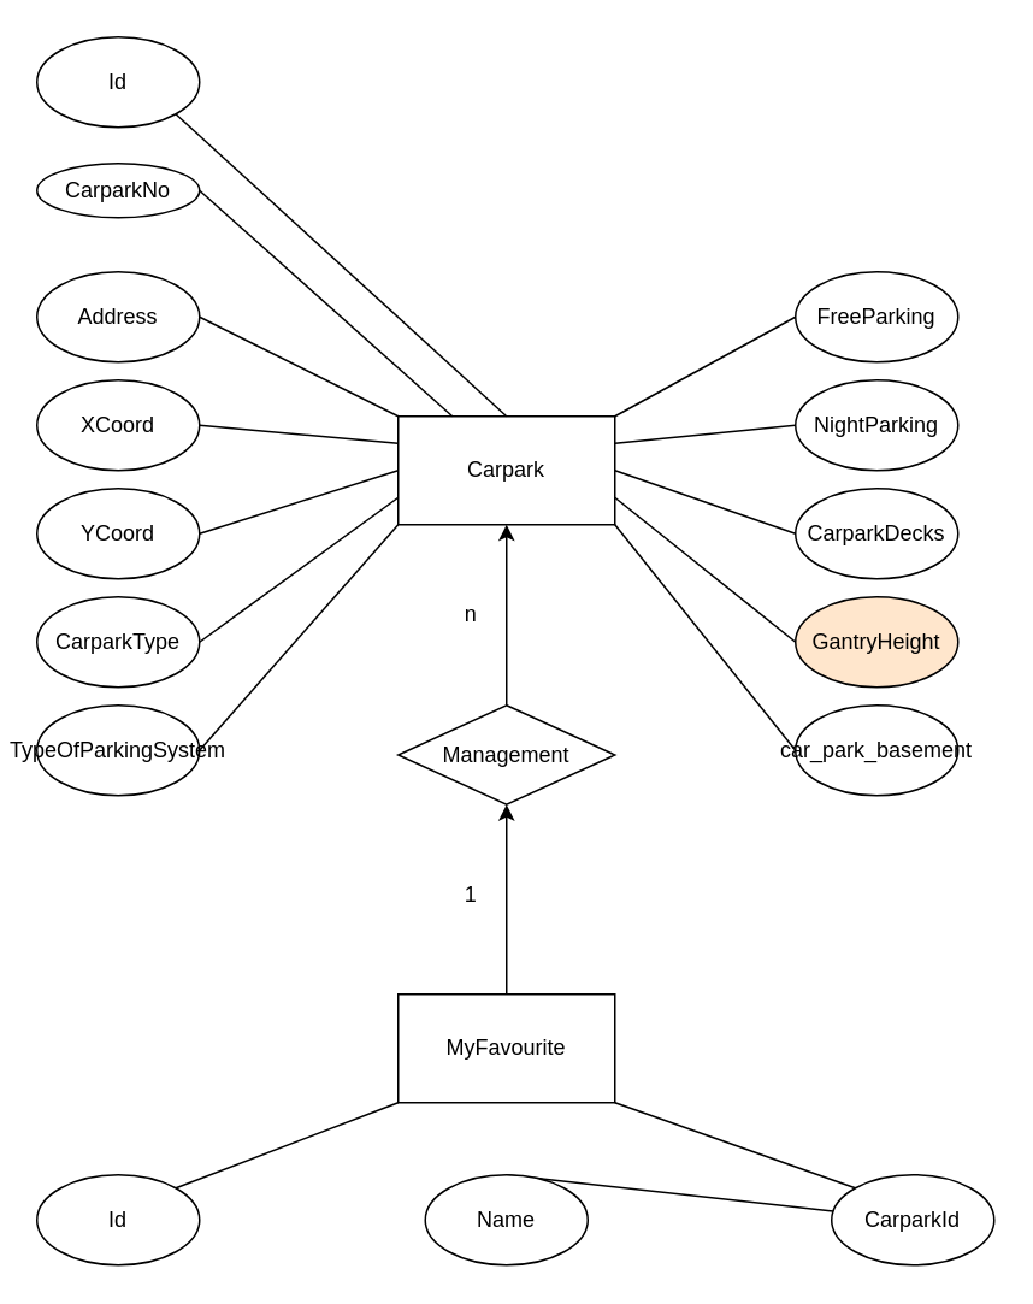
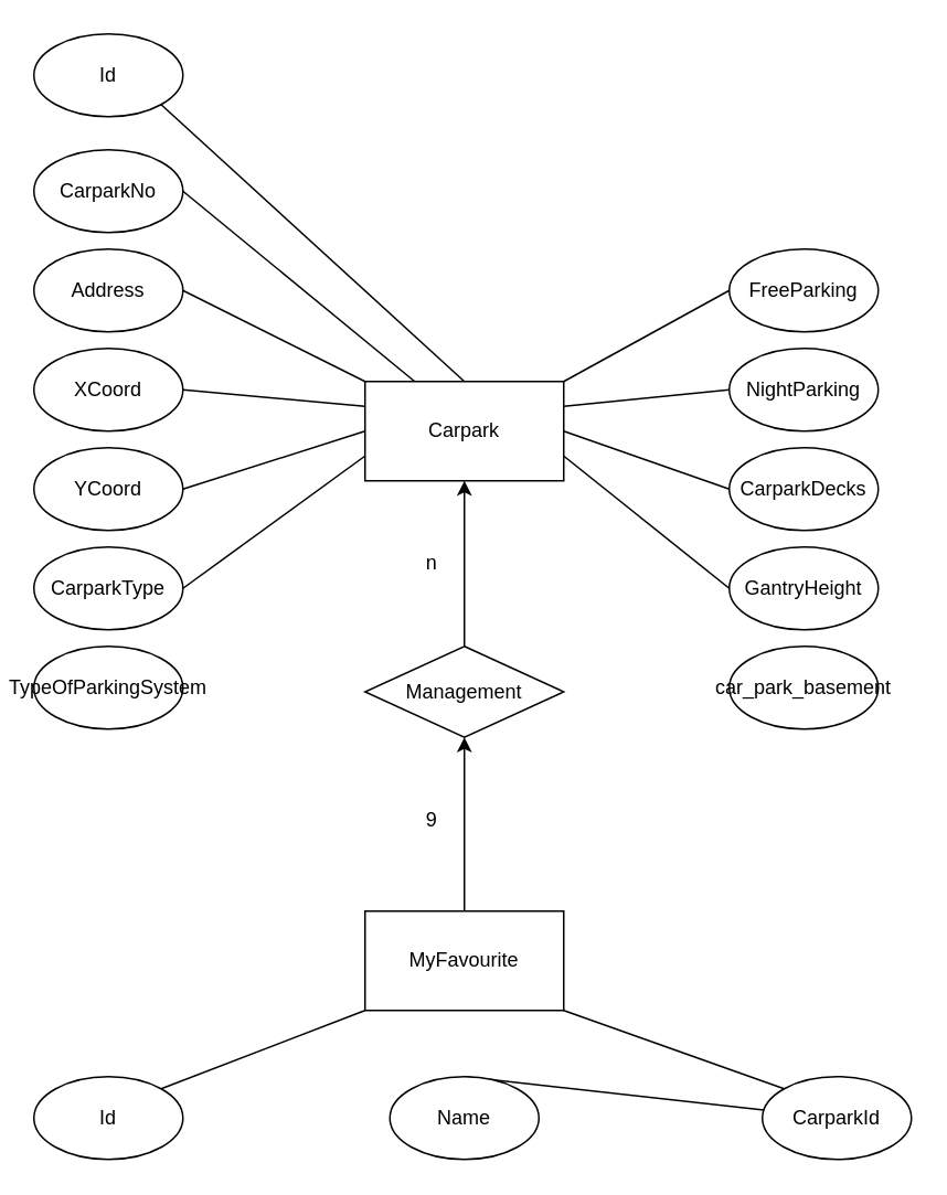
  <mxCell id="0" />
  <mxCell id="1" parent="0" />
  <mxCell id="2" value="Carpark" style="rounded=0;whiteSpace=wrap;html=1;" parent="1" vertex="1"><mxGeometry x="220" y="230" width="120" height="60" as="geometry" /></mxCell>
- <mxCell id="3" value="CarparkNo" style="ellipse;whiteSpace=wrap;html=1;" parent="1" vertex="1"><mxGeometry x="20" y="90" width="90" height="30" as="geometry" /></mxCell>
+ <mxCell id="3" value="CarparkNo" style="ellipse;whiteSpace=wrap;html=1;" parent="1" vertex="1"><mxGeometry x="20" y="90" width="90" height="50" as="geometry" /></mxCell>
  <mxCell id="4" value="YCoord" style="ellipse;whiteSpace=wrap;html=1;" parent="1" vertex="1"><mxGeometry x="20" y="270" width="90" height="50" as="geometry" /></mxCell>
  <mxCell id="5" value="Address" style="ellipse;whiteSpace=wrap;html=1;" parent="1" vertex="1"><mxGeometry x="20" y="150" width="90" height="50" as="geometry" /></mxCell>
  <mxCell id="6" value="XCoord" style="ellipse;whiteSpace=wrap;html=1;" parent="1" vertex="1"><mxGeometry x="20" y="210" width="90" height="50" as="geometry" /></mxCell>
- <mxCell id="7" value="GantryHeight" style="ellipse;whiteSpace=wrap;html=1;fillColor=#ffe6cc;" parent="1" vertex="1"><mxGeometry x="440" y="330" width="90" height="50" as="geometry" /></mxCell>
+ <mxCell id="7" value="GantryHeight" style="ellipse;whiteSpace=wrap;html=1;" parent="1" vertex="1"><mxGeometry x="440" y="330" width="90" height="50" as="geometry" /></mxCell>
  <mxCell id="8" value="TypeOfParkingSystem" style="ellipse;whiteSpace=wrap;html=1;" parent="1" vertex="1"><mxGeometry x="20" y="390" width="90" height="50" as="geometry" /></mxCell>
  <mxCell id="9" value="CarparkType" style="ellipse;whiteSpace=wrap;html=1;" parent="1" vertex="1"><mxGeometry x="20" y="330" width="90" height="50" as="geometry" /></mxCell>
  <mxCell id="10" value="NightParking" style="ellipse;whiteSpace=wrap;html=1;" parent="1" vertex="1"><mxGeometry x="440" y="210" width="90" height="50" as="geometry" /></mxCell>
  <mxCell id="11" value="CarparkDecks" style="ellipse;whiteSpace=wrap;html=1;" parent="1" vertex="1"><mxGeometry x="440" y="270" width="90" height="50" as="geometry" /></mxCell>
  <mxCell id="12" value="FreeParking" style="ellipse;whiteSpace=wrap;html=1;" parent="1" vertex="1"><mxGeometry x="440" y="150" width="90" height="50" as="geometry" /></mxCell>
  <mxCell id="13" value="car_park_basement" style="ellipse;whiteSpace=wrap;html=1;" parent="1" vertex="1"><mxGeometry x="440" y="390" width="90" height="50" as="geometry" /></mxCell>
- <mxCell id="14" value="" style="endArrow=none;html=1;entryX=1;entryY=1;entryDx=0;entryDy=0;exitX=0;exitY=0.5;exitDx=0;exitDy=0;" parent="1" source="13" target="2" edge="1"><mxGeometry width="50" height="50" relative="1" as="geometry"><mxPoint x="430" y="410" as="sourcePoint" /><mxPoint x="670" y="280" as="targetPoint" /></mxGeometry></mxCell>
  <mxCell id="15" value="" style="endArrow=none;html=1;entryX=1;entryY=0.5;entryDx=0;entryDy=0;exitX=0;exitY=0;exitDx=0;exitDy=0;" parent="1" source="2" target="5" edge="1"><mxGeometry width="50" height="50" relative="1" as="geometry"><mxPoint x="470" y="350" as="sourcePoint" /><mxPoint x="520" y="300" as="targetPoint" /></mxGeometry></mxCell>
- <mxCell id="16" value="" style="endArrow=none;html=1;exitX=1;exitY=0.5;exitDx=0;exitDy=0;entryX=0;entryY=1;entryDx=0;entryDy=0;" parent="1" source="8" target="2" edge="1"><mxGeometry width="50" height="50" relative="1" as="geometry"><mxPoint x="470" y="350" as="sourcePoint" /><mxPoint x="520" y="300" as="targetPoint" /></mxGeometry></mxCell>
  <mxCell id="17" value="" style="endArrow=none;html=1;exitX=1;exitY=0.5;exitDx=0;exitDy=0;entryX=0;entryY=0.75;entryDx=0;entryDy=0;" parent="1" source="9" target="2" edge="1"><mxGeometry width="50" height="50" relative="1" as="geometry"><mxPoint x="470" y="350" as="sourcePoint" /><mxPoint x="520" y="300" as="targetPoint" /></mxGeometry></mxCell>
  <mxCell id="18" value="" style="endArrow=none;html=1;exitX=1;exitY=0.75;exitDx=0;exitDy=0;" parent="1" source="2" edge="1"><mxGeometry width="50" height="50" relative="1" as="geometry"><mxPoint x="470" y="350" as="sourcePoint" /><mxPoint x="440" y="355" as="targetPoint" /></mxGeometry></mxCell>
  <mxCell id="19" value="" style="endArrow=none;html=1;exitX=1;exitY=0.5;exitDx=0;exitDy=0;entryX=0;entryY=0.5;entryDx=0;entryDy=0;" parent="1" source="2" target="11" edge="1"><mxGeometry width="50" height="50" relative="1" as="geometry"><mxPoint x="470" y="350" as="sourcePoint" /><mxPoint x="520" y="300" as="targetPoint" /></mxGeometry></mxCell>
  <mxCell id="20" value="" style="endArrow=none;html=1;exitX=0;exitY=0.5;exitDx=0;exitDy=0;entryX=1;entryY=0.25;entryDx=0;entryDy=0;" parent="1" source="10" target="2" edge="1"><mxGeometry width="50" height="50" relative="1" as="geometry"><mxPoint x="470" y="350" as="sourcePoint" /><mxPoint x="520" y="300" as="targetPoint" /></mxGeometry></mxCell>
  <mxCell id="21" value="" style="endArrow=none;html=1;exitX=1;exitY=0;exitDx=0;exitDy=0;entryX=0;entryY=0.5;entryDx=0;entryDy=0;" parent="1" source="2" target="12" edge="1"><mxGeometry width="50" height="50" relative="1" as="geometry"><mxPoint x="470" y="350" as="sourcePoint" /><mxPoint x="520" y="300" as="targetPoint" /></mxGeometry></mxCell>
  <mxCell id="22" value="" style="endArrow=none;html=1;exitX=1;exitY=0.5;exitDx=0;exitDy=0;entryX=0;entryY=0.5;entryDx=0;entryDy=0;" parent="1" source="4" target="2" edge="1"><mxGeometry width="50" height="50" relative="1" as="geometry"><mxPoint x="470" y="350" as="sourcePoint" /><mxPoint x="520" y="300" as="targetPoint" /></mxGeometry></mxCell>
  <mxCell id="23" value="" style="endArrow=none;html=1;exitX=1;exitY=0.5;exitDx=0;exitDy=0;entryX=0;entryY=0.25;entryDx=0;entryDy=0;" parent="1" source="6" target="2" edge="1"><mxGeometry width="50" height="50" relative="1" as="geometry"><mxPoint x="470" y="350" as="sourcePoint" /><mxPoint x="520" y="300" as="targetPoint" /></mxGeometry></mxCell>
  <mxCell id="24" value="" style="endArrow=none;html=1;exitX=0.25;exitY=0;exitDx=0;exitDy=0;entryX=1;entryY=0.5;entryDx=0;entryDy=0;" parent="1" source="2" target="3" edge="1"><mxGeometry width="50" height="50" relative="1" as="geometry"><mxPoint x="470" y="350" as="sourcePoint" /><mxPoint x="520" y="300" as="targetPoint" /></mxGeometry></mxCell>
  <mxCell id="25" value="" style="edgeStyle=none;html=1;" parent="1" source="26" target="30" edge="1"><mxGeometry relative="1" as="geometry" /></mxCell>
  <mxCell id="26" value="MyFavourite" style="rounded=0;whiteSpace=wrap;html=1;" parent="1" vertex="1"><mxGeometry x="220" y="550" width="120" height="60" as="geometry" /></mxCell>
  <mxCell id="27" value="Id" style="ellipse;whiteSpace=wrap;html=1;" parent="1" vertex="1"><mxGeometry x="20" y="650" width="90" height="50" as="geometry" /></mxCell>
  <mxCell id="28" value="CarparkId" style="ellipse;whiteSpace=wrap;html=1;" parent="1" vertex="1"><mxGeometry x="460" y="650" width="90" height="50" as="geometry" /></mxCell>
  <mxCell id="29" value="" style="edgeStyle=none;html=1;" parent="1" source="30" target="2" edge="1"><mxGeometry relative="1" as="geometry" /></mxCell>
  <mxCell id="30" value="Management" style="rhombus;whiteSpace=wrap;html=1;" parent="1" vertex="1"><mxGeometry x="220" y="390" width="120" height="55" as="geometry" /></mxCell>
- <mxCell id="31" value="1" style="text;html=1;align=center;verticalAlign=middle;resizable=0;points=[];autosize=1;strokeColor=none;fillColor=none;" parent="1" vertex="1"><mxGeometry x="245" y="480" width="30" height="30" as="geometry" /></mxCell>
+ <mxCell id="31" value="9" style="text;html=1;align=center;verticalAlign=middle;resizable=0;points=[];autosize=1;strokeColor=none;fillColor=none;" parent="1" vertex="1"><mxGeometry x="245" y="480" width="30" height="30" as="geometry" /></mxCell>
  <mxCell id="32" value="n" style="text;html=1;align=center;verticalAlign=middle;resizable=0;points=[];autosize=1;strokeColor=none;fillColor=none;" parent="1" vertex="1"><mxGeometry x="245" y="325" width="30" height="30" as="geometry" /></mxCell>
  <mxCell id="33" value="" style="endArrow=none;html=1;exitX=0.5;exitY=0;exitDx=0;exitDy=0;" parent="1" source="35" target="28" edge="1"><mxGeometry width="50" height="50" relative="1" as="geometry"><mxPoint x="290" y="640" as="sourcePoint" /><mxPoint x="340" y="590" as="targetPoint" /></mxGeometry></mxCell>
  <mxCell id="34" value="" style="endArrow=none;html=1;entryX=1;entryY=1;entryDx=0;entryDy=0;exitX=0;exitY=0;exitDx=0;exitDy=0;" parent="1" source="28" target="26" edge="1"><mxGeometry width="50" height="50" relative="1" as="geometry"><mxPoint x="290" y="640" as="sourcePoint" /><mxPoint x="340" y="590" as="targetPoint" /></mxGeometry></mxCell>
  <mxCell id="35" value="Name" style="ellipse;whiteSpace=wrap;html=1;" parent="1" vertex="1"><mxGeometry x="235" y="650" width="90" height="50" as="geometry" /></mxCell>
  <mxCell id="36" value="" style="endArrow=none;html=1;exitX=1;exitY=0;exitDx=0;exitDy=0;entryX=0;entryY=1;entryDx=0;entryDy=0;" parent="1" source="27" target="26" edge="1"><mxGeometry width="50" height="50" relative="1" as="geometry"><mxPoint x="290" y="660" as="sourcePoint" /><mxPoint x="290" y="620" as="targetPoint" /></mxGeometry></mxCell>
  <mxCell id="37" value="Id" style="ellipse;whiteSpace=wrap;html=1;" vertex="1" parent="1"><mxGeometry x="20" y="20" width="90" height="50" as="geometry" /></mxCell>
  <mxCell id="38" value="" style="endArrow=none;html=1;exitX=0.5;exitY=0;exitDx=0;exitDy=0;entryX=1;entryY=1;entryDx=0;entryDy=0;" edge="1" parent="1" source="2" target="37"><mxGeometry width="50" height="50" relative="1" as="geometry"><mxPoint x="560" y="300" as="sourcePoint" /><mxPoint x="610" y="250" as="targetPoint" /></mxGeometry></mxCell>
